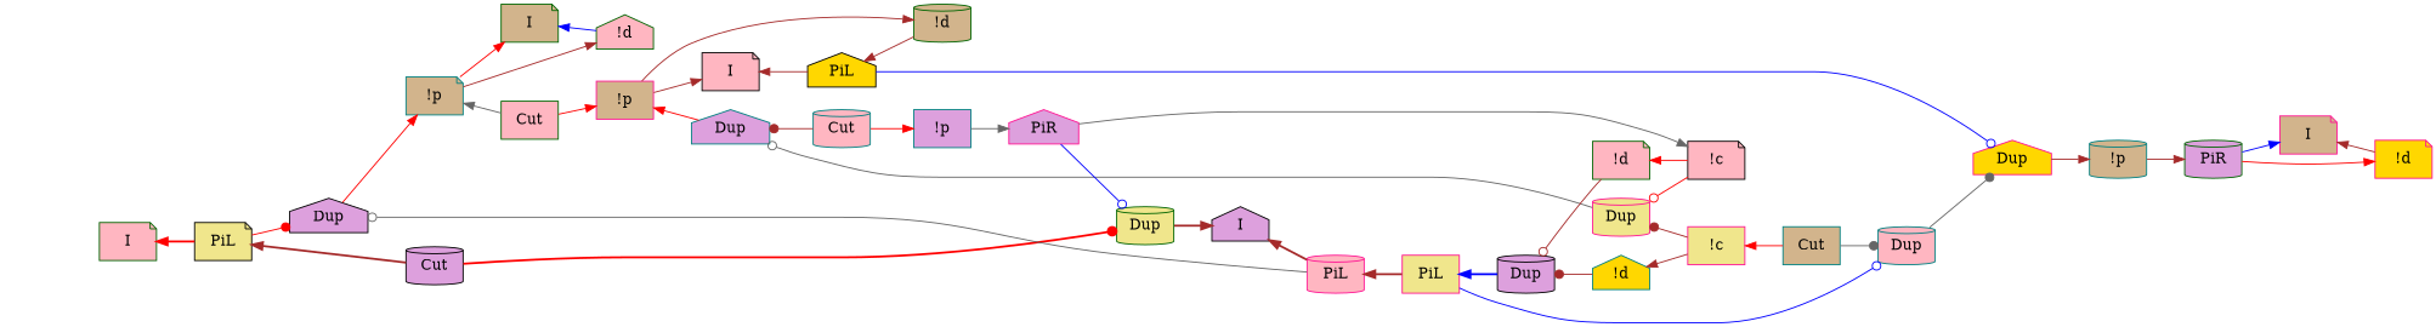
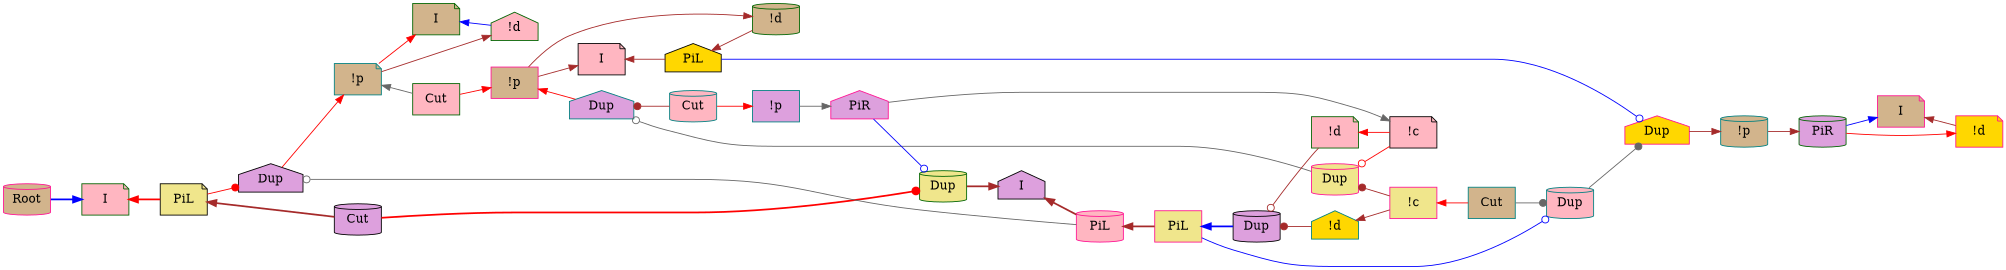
  digraph {
    rankdir=LR
    node [style=filled fillcolor=lightpink color=deeppink shape=cylinder]
    edge [color=brown dir=back]
+   n1 [label=Root fillcolor=tan]
    n2 [label=I color=darkgreen shape=note]
    n3 [label="!p" fillcolor=tan color=teal shape=note]
    n4 [label=I fillcolor=tan color=darkgreen shape=note]
    n5 [label=Cut color=darkgreen shape=box]
    n6 [label="!d" color=darkgreen shape=house]
    n7 [label="!p" fillcolor=tan color=teal]
    n8 [label=PiR fillcolor=plum color=darkgreen]
    n9 [label=I fillcolor=tan shape=note]
    n10 [label="!d" fillcolor=gold shape=note]
    n11 [label="!p" fillcolor=tan shape=box]
    n12 [label=I color=black shape=note]
    n13 [label=Dup fillcolor=plum color=teal shape=house]
    n14 [label="!d" fillcolor=tan color=darkgreen]
    n15 [label=PiL fillcolor=gold color=black shape=house]
    n16 [label=Dup fillcolor=gold shape=house]
    n17 [label=PiL fillcolor=khaki shape=box]
    n18 [label=Dup color=teal]
    n19 [label=Dup fillcolor=plum color=black]
    n20 [label=PiL fillcolor=khaki color=black shape=note]
    n21 [label=Dup fillcolor=plum color=black shape=house]
    n22 [label=Cut fillcolor=plum color=black]
    n23 [label=PiL]
    n24 [label=I fillcolor=plum color=black shape=house]
    n25 [label=Cut color=teal]
    n26 [label=Dup fillcolor=khaki]
    n27 [label="!p" fillcolor=plum color=teal shape=box]
    n28 [label=PiR fillcolor=plum shape=house]
    n29 [label=Dup fillcolor=khaki color=darkgreen]
    n30 [label=Cut fillcolor=tan color=teal shape=box]
    n31 [label="!c" fillcolor=khaki shape=box]
    n32 [label="!c" color=black shape=note]
    n33 [label="!d" fillcolor=gold color=teal shape=house]
    n34 [label="!d" color=darkgreen shape=note]
+   n1 -> n2 [color=blue penwidth=2 dir=""]
    n2 -> n20 [color=red penwidth=2]
    n3 -> n4 [color=red dir=""]
    n3 -> n5 [color=gray40]
    n4 -> n6 [color=blue]
    n5 -> n11 [color=red dir=""]
    n6 -> n3
    n7 -> n8 [dir=""]
    n8 -> n9 [color=blue dir=""]
    n9 -> n10
    n10 -> n8 [color=red]
    n11 -> n12 [dir=""]
    n11 -> n13 [color=red]
    n12 -> n15
    n13 -> n25 [arrowtail=dot]
    n13 -> n26 [arrowtail=odot color=gray40]
    n14 -> n11
    n15 -> n14
    n15 -> n16 [arrowhead=odot color=blue dir=""]
    n16 -> n7 [dir=""]
    n17 -> n18 [arrowhead=odot color=blue dir=""]
    n17 -> n19 [color=blue penwidth=2]
    n18 -> n16 [arrowhead=dot color=gray40 dir=""]
    n19 -> n33 [arrowtail=dot]
    n19 -> n34 [arrowtail=odot]
    n20 -> n21 [arrowhead=dot color=red dir=""]
    n20 -> n22 [penwidth=2]
    n21 -> n3 [color=red dir=""]
    n22 -> n29 [arrowhead=dot color=red penwidth=2 dir=""]
    n23 -> n17 [penwidth=2]
    n23 -> n21 [arrowhead=odot color=gray40 dir=""]
    n24 -> n23 [penwidth=2]
    n25 -> n27 [color=red dir=""]
    n26 -> n31 [arrowtail=dot]
    n26 -> n32 [arrowtail=odot color=red]
    n27 -> n28 [color=gray40 dir=""]
    n28 -> n29 [arrowhead=odot color=blue dir=""]
    n29 -> n24 [penwidth=2 dir=""]
    n30 -> n18 [arrowhead=dot color=gray40 dir=""]
    n31 -> n30 [color=red]
    n32 -> n28 [color=gray40]
    n33 -> n31
    n34 -> n32 [color=red]
  }
